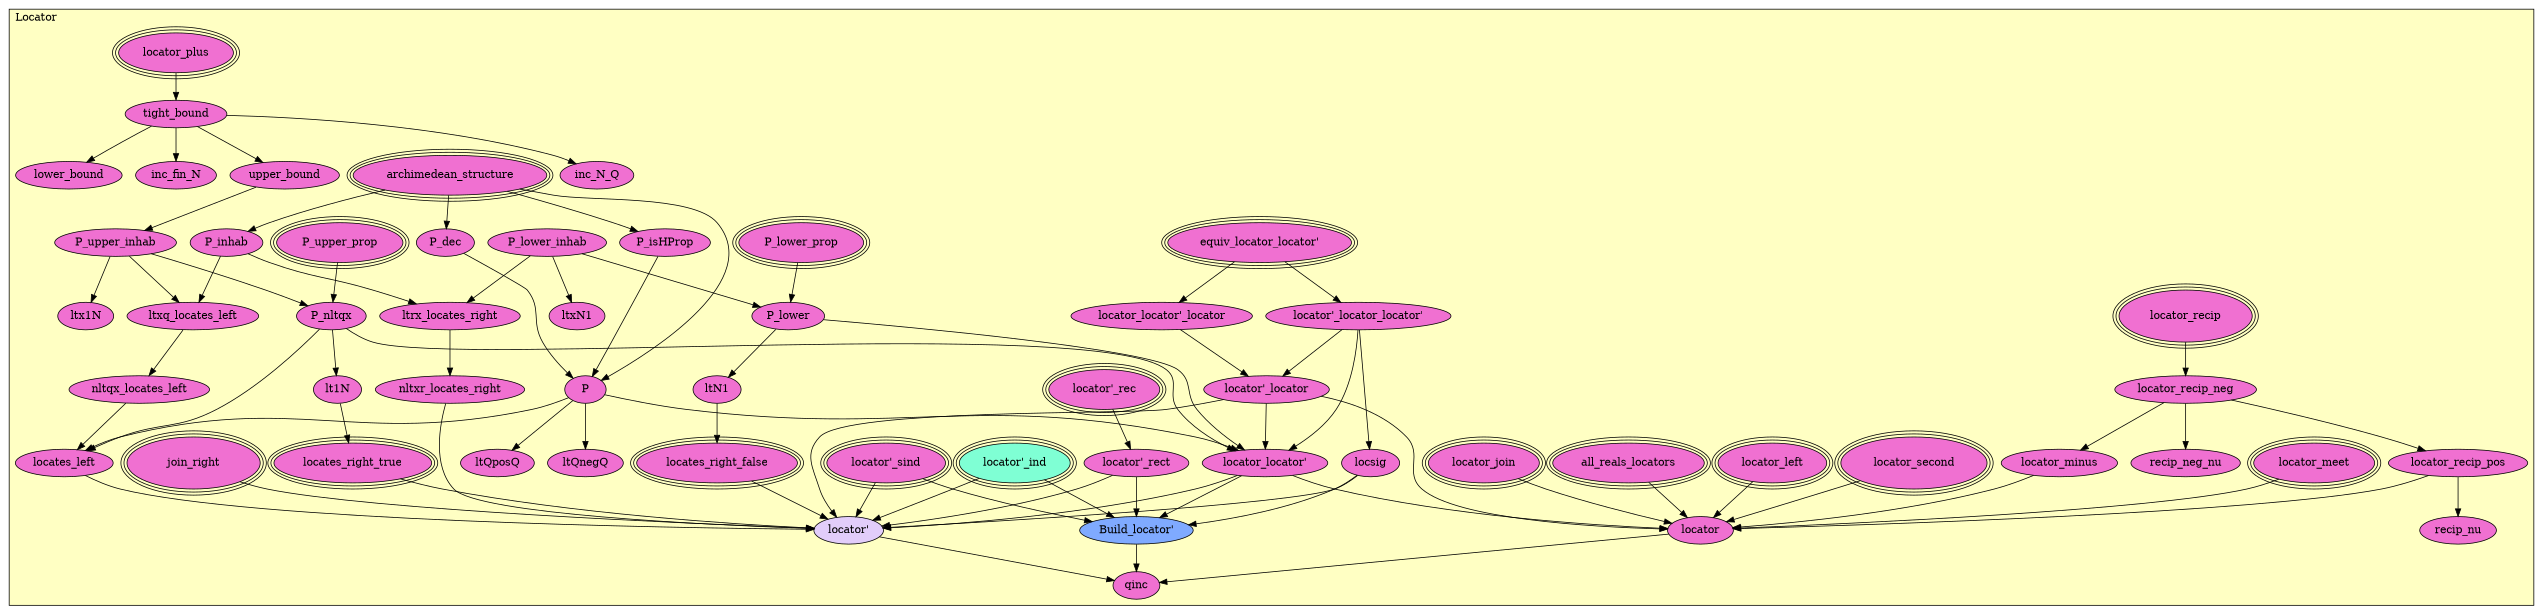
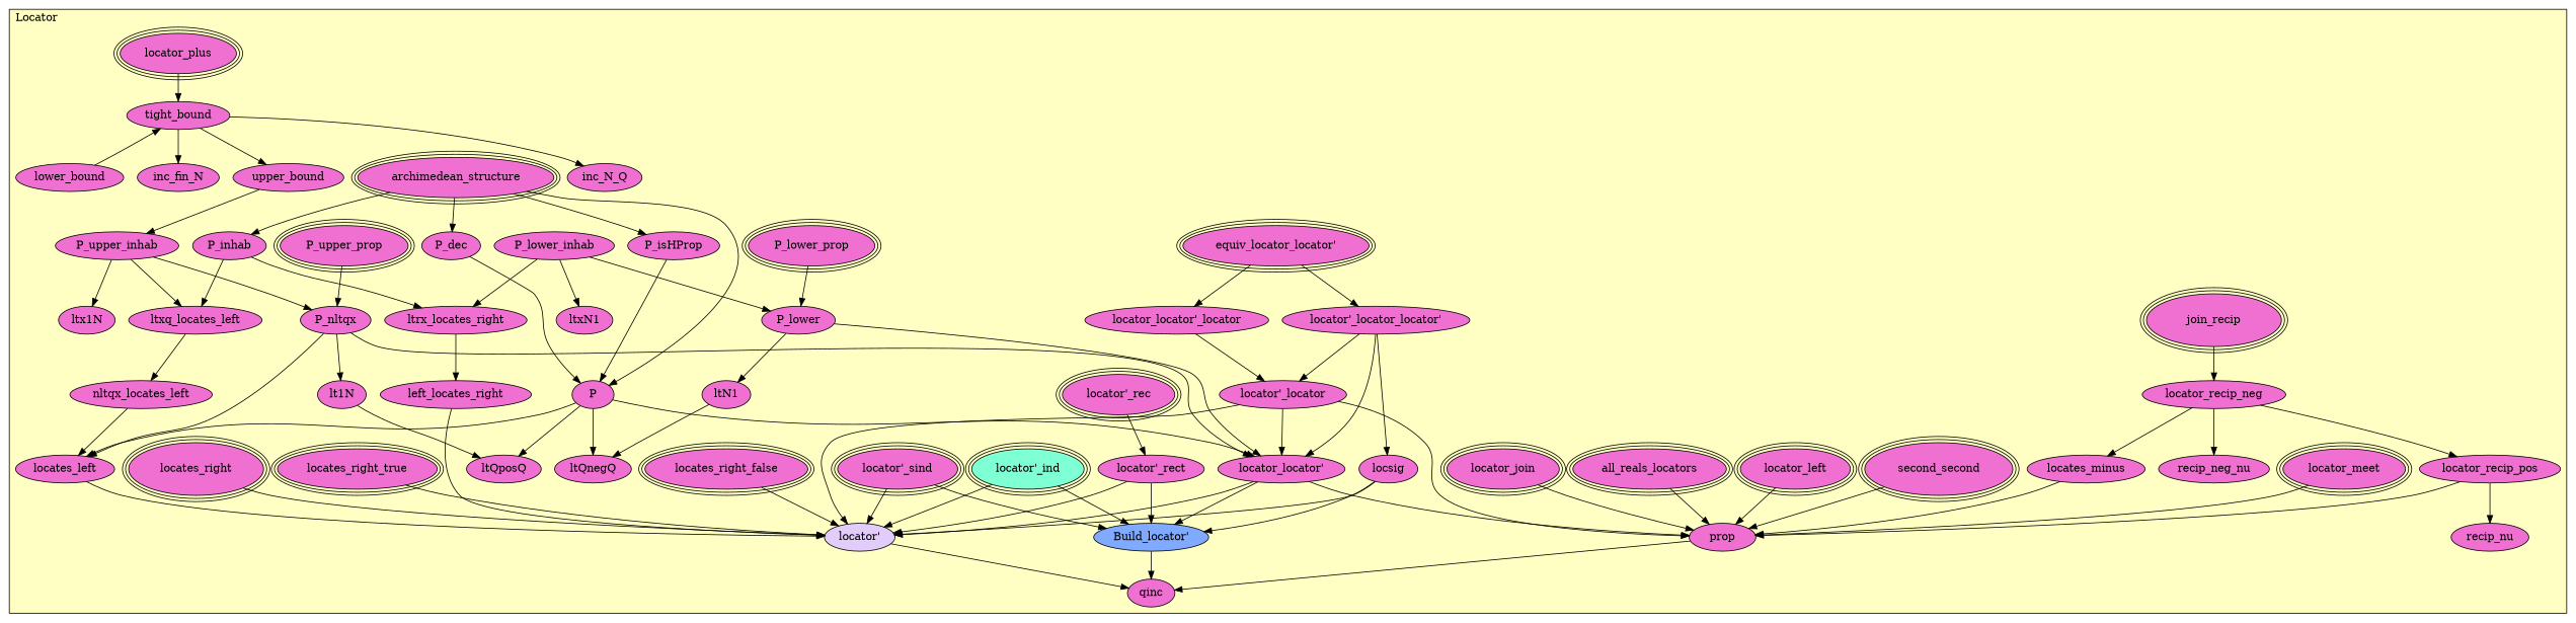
  digraph {
    node [fillcolor="#F070D1" style=filled]
    n1 [label=locator_join peripheries=3]
    n2 [label=locator_meet peripheries=3]
    n3 [label=locator_plus peripheries=3]
-   n4 [label=locator_recip peripheries=3]
+   n4 [label=join_recip peripheries=3]
    n5 [label=locator_recip_neg]
    n6 [label=recip_neg_nu]
    n7 [label=locator_recip_pos]
    n8 [label=recip_nu]
-   n9 [label=locator_minus]
+   n9 [label=locates_minus]
    n10 [label=archimedean_structure peripheries=3]
    n11 [label=P_inhab]
    n12 [label=P_dec]
    n13 [label=P_isHProp]
    n14 [label=P]
    n15 [label=tight_bound]
    n16 [label=inc_fin_N]
    n17 [label=inc_N_Q]
    n18 [label=upper_bound]
    n19 [label=P_upper_inhab]
    n20 [label=ltx1N]
    n21 [label=P_upper_prop peripheries=3]
    n22 [label=P_nltqx]
    n23 [label=lt1N]
    n24 [label=lower_bound]
    n25 [label=P_lower_inhab]
    n26 [label=ltxN1]
    n27 [label=P_lower_prop peripheries=3]
    n28 [label=P_lower]
    n29 [label=ltN1]
    n30 [label=ltQposQ]
    n31 [label=ltQnegQ]
    n32 [label=ltrx_locates_right]
-   n33 [label=nltxr_locates_right]
+   n33 [label=left_locates_right]
    n34 [label=ltxq_locates_left]
    n35 [label=nltqx_locates_left]
    n36 [label="equiv_locator_locator'" peripheries=3]
    n37 [label="locator'_locator_locator'"]
    n38 [label=locsig]
    n39 [label="locator_locator'_locator"]
    n40 [label="locator'_locator"]
    n41 [label="locator_locator'"]
-   n42 [label=locator_second peripheries=3]
+   n42 [label=second_second peripheries=3]
    n43 [label=locator_left peripheries=3]
    n44 [label=all_reals_locators peripheries=3]
    n45 [label=locates_left]
    n46 [label=locates_right_false peripheries=3]
    n47 [label=locates_right_true peripheries=3]
-   n48 [label=join_right peripheries=3]
+   n48 [label=locates_right peripheries=3]
    n49 [label="locator'_sind" peripheries=3]
    n50 [label="locator'_rec" peripheries=3]
    n51 [fillcolor="#7FFFD4" label="locator'_ind" peripheries=3]
    n52 [label="locator'_rect"]
    n53 [fillcolor="#7FAAFF" label="Build_locator'"]
    n54 [fillcolor="#E2CDFA" label="locator'"]
-   n55 [label=locator]
+   n55 [label=prop]
    n56 [label=qinc]
    subgraph cluster_1 {
      fillcolor="#FFFFC3"
      label=Locator
      labeljust=l
      style=filled
      n1
      n2
      n3
      n4
      n5
      n6
      n7
      n8
      n9
      n10
      n11
      n12
      n13
      n14
      n15
      n16
      n17
      n18
      n19
      n20
      n21
      n22
      n23
      n24
      n25
      n26
      n27
      n28
      n29
      n30
      n31
      n32
      n33
      n34
      n35
      n36
      n37
      n38
      n39
      n40
      n41
      n42
      n43
      n44
      n45
      n46
      n47
      n48
      n49
      n50
      n51
      n52
      n53
      n54
      n55
      n56
    }
    n1 -> n55
    n2 -> n55
    n3 -> n15
    n4 -> n5
    n5 -> n6
    n5 -> n7
    n5 -> n9
    n7 -> n8
    n7 -> n55
    n9 -> n55
    n10 -> n11
    n10 -> n12
    n10 -> n13
    n10 -> n14
    n11 -> n32
    n11 -> n34
    n12 -> n14
    n13 -> n14
    n14 -> n30
    n14 -> n31
    n14 -> n41
    n14 -> n45
    n15 -> n16
    n15 -> n17
    n15 -> n18
-   n15 -> n24
+   n24 -> n15
    n18 -> n19
    n19 -> n20
    n19 -> n22
    n19 -> n34
    n21 -> n22
    n22 -> n23
    n22 -> n41
    n22 -> n45
-   n23 -> n47
+   n23 -> n30
    n25 -> n26
    n25 -> n28
    n25 -> n32
    n27 -> n28
    n28 -> n29
    n28 -> n41
-   n29 -> n46
+   n29 -> n31
    n32 -> n33
    n33 -> n54
    n34 -> n35
    n35 -> n45
    n36 -> n37
    n36 -> n39
    n37 -> n38
    n37 -> n40
    n37 -> n41
    n38 -> n53
    n38 -> n54
    n39 -> n40
    n40 -> n41
    n40 -> n54
    n40 -> n55
    n41 -> n53
    n41 -> n54
    n41 -> n55
    n42 -> n55
    n43 -> n55
    n44 -> n55
    n45 -> n54
    n46 -> n54
    n47 -> n54
    n48 -> n54
    n49 -> n53
    n49 -> n54
    n50 -> n52
    n51 -> n53
    n51 -> n54
    n52 -> n53
    n52 -> n54
    n53 -> n56
    n54 -> n56
    n55 -> n56
  }
